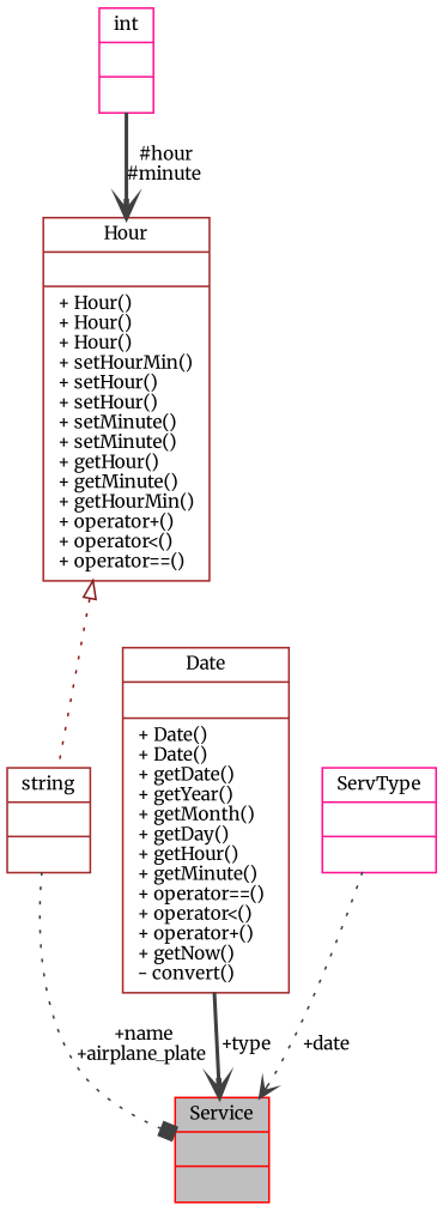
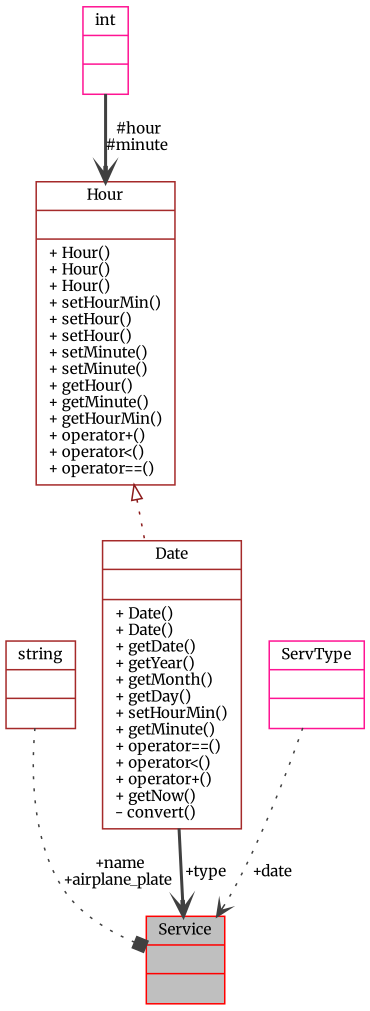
  digraph {
    fontname=Merriweather
    node [color=brown fontname=Merriweather fontsize=10 shape=record]
    edge [arrowhead=vee color=grey25 fontname=Merriweather fontsize=10 labelfontname=Helvetica labelfontsize=10 style=dotted]
    n1 [color=red fillcolor=grey75 fontcolor=black height=0.2 label="{Service\n||}" style=filled width=0.4]
    n2 [height=0.2 label="{string\n||}" width=0.4]
-   n3 [height=0.2 label="{Date\n||+ Date()\l+ Date()\l+ getDate()\l+ getYear()\l+ getMonth()\l+ getDay()\l+ getHour()\l+ getMinute()\l+ operator==()\l+ operator\<()\l+ operator+()\l+ getNow()\l- convert()\l}" width=0.4]
+   n3 [height=0.2 label="{Date\n||+ Date()\l+ Date()\l+ getDate()\l+ getYear()\l+ getMonth()\l+ getDay()\l+ setHourMin()\l+ getMinute()\l+ operator==()\l+ operator\<()\l+ operator+()\l+ getNow()\l- convert()\l}" width=0.4]
    n4 [height=0.2 label="{Hour\n||+ Hour()\l+ Hour()\l+ Hour()\l+ setHourMin()\l+ setHour()\l+ setHour()\l+ setMinute()\l+ setMinute()\l+ getHour()\l+ getMinute()\l+ getHourMin()\l+ operator+()\l+ operator\<()\l+ operator==()\l}" width=0.4]
    n5 [color=deeppink height=0.2 label="{int\n||}" width=0.4]
    n6 [color=deeppink height=0.2 label="{ServType\n||}" width=0.4]
    n2 -> n1 [arrowhead=box label=" +name\n+airplane_plate"]
    n3 -> n1 [label=" +type" style=bold]
-   n4 -> n2 [arrowtail=onormal color=firebrick4 dir=back arrowhead=""]
+   n4 -> n3 [arrowtail=onormal color=firebrick4 dir=back arrowhead=""]
    n5 -> n4 [label=" #hour\n#minute" style=bold]
    n6 -> n1 [label=" +date"]
  }
